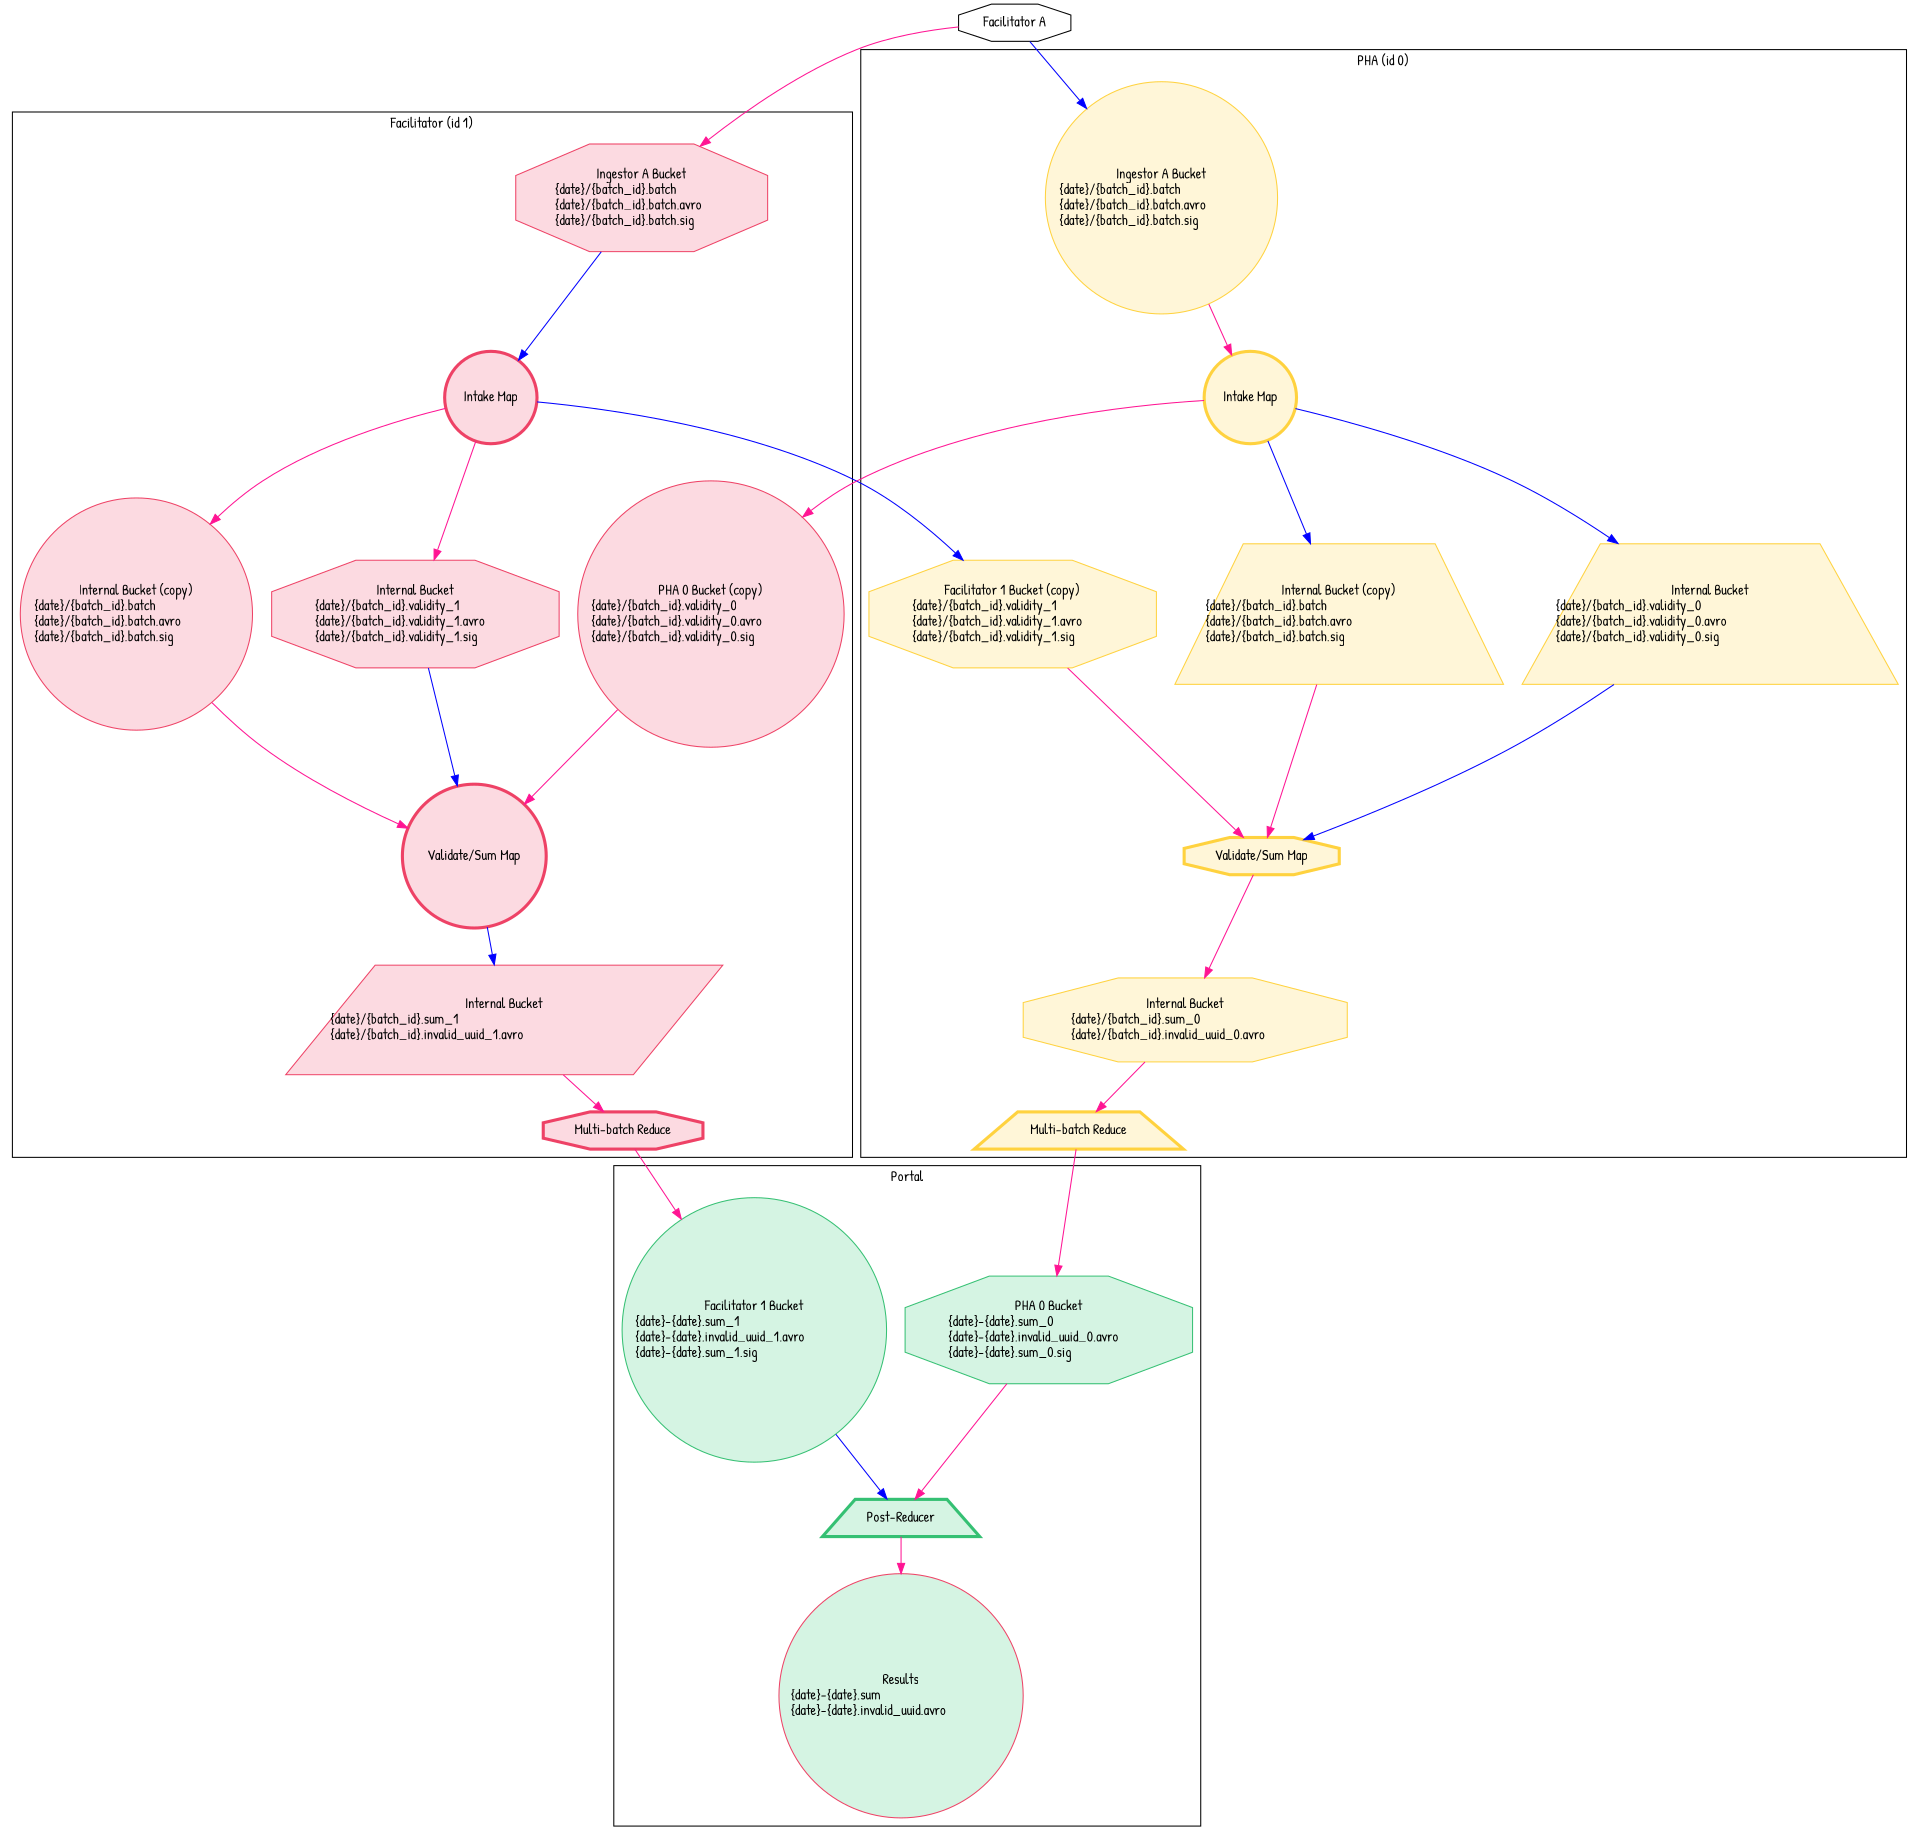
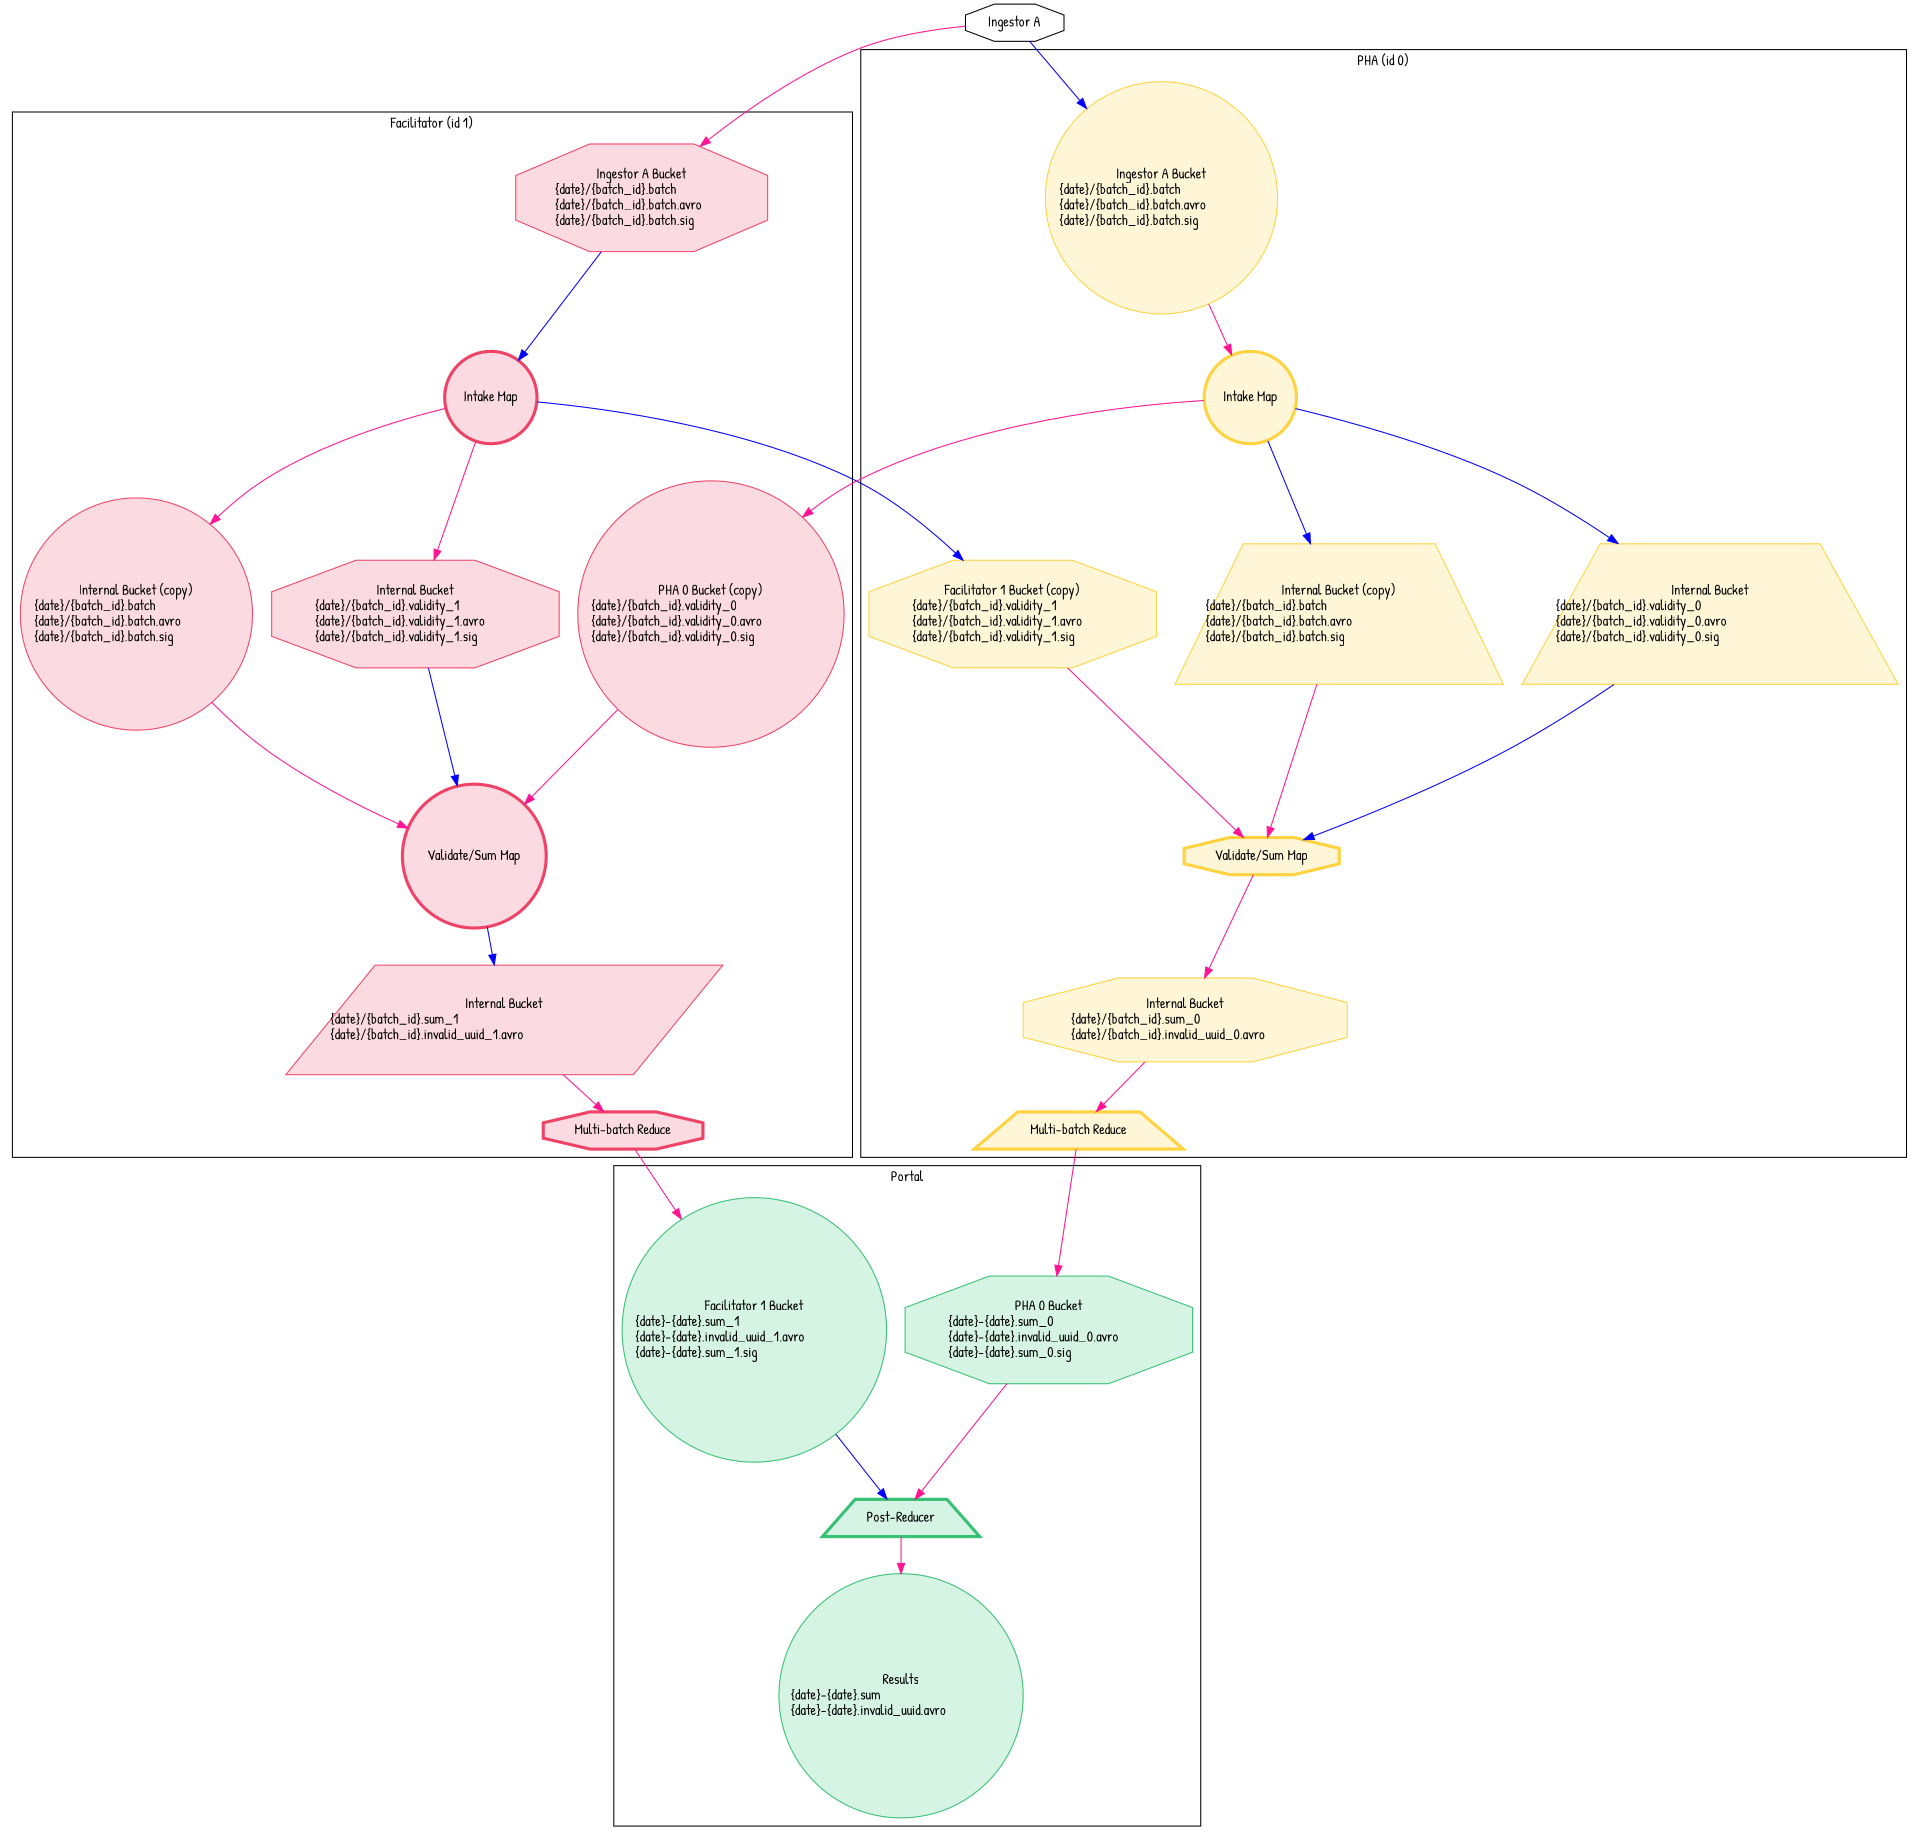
  digraph {
    fontname="Patrick Hand"
    newrank=true
    node [color="#EE4266" fillcolor="#FCDAE1" fontname="Patrick Hand" shape=circle style=filled]
    edge [color=deeppink fontname="Patrick Hand"]
    n1 [label="Intake Map" style="filled,setlinewidth(3)"]
    n2 [label="Validate/Sum Map" style="filled,setlinewidth(3)"]
    n3 [label="Multi-batch Reduce" shape=octagon style="filled,setlinewidth(3)"]
    n4 [label="Ingestor A Bucket\n{date}/{batch_id}.batch\l{date}/{batch_id}.batch.avro\l{date}/{batch_id}.batch.sig\l" shape=octagon]
    n5 [label="Internal Bucket (copy)\n{date}/{batch_id}.batch\l{date}/{batch_id}.batch.avro\l{date}/{batch_id}.batch.sig\l"]
    n6 [label="Internal Bucket\n{date}/{batch_id}.validity_1\l{date}/{batch_id}.validity_1.avro\l{date}/{batch_id}.validity_1.sig\l" shape=octagon]
    n7 [label="PHA 0 Bucket (copy)\n{date}/{batch_id}.validity_0\l{date}/{batch_id}.validity_0.avro\l{date}/{batch_id}.validity_0.sig\l"]
    n8 [label="Internal Bucket\n{date}/{batch_id}.sum_1\l{date}/{batch_id}.invalid_uuid_1.avro\l" shape=parallelogram]
    n9 [color="#FFD23F" fillcolor="#FFF6D8" label="Intake Map" style="filled,setlinewidth(3)"]
    n10 [color="#FFD23F" fillcolor="#FFF6D8" label="Validate/Sum Map" shape=octagon style="filled,setlinewidth(3)"]
    n11 [color="#FFD23F" fillcolor="#FFF6D8" label="Multi-batch Reduce" shape=trapezium style="filled,setlinewidth(3)"]
    n12 [color="#FFD23F" fillcolor="#FFF6D8" label="Ingestor A Bucket\n{date}/{batch_id}.batch\l{date}/{batch_id}.batch.avro\l{date}/{batch_id}.batch.sig\l"]
    n13 [color="#FFD23F" fillcolor="#FFF6D8" label="Internal Bucket (copy)\n{date}/{batch_id}.batch\l{date}/{batch_id}.batch.avro\l{date}/{batch_id}.batch.sig\l" shape=trapezium]
    n14 [color="#FFD23F" fillcolor="#FFF6D8" label="Internal Bucket\n{date}/{batch_id}.validity_0\l{date}/{batch_id}.validity_0.avro\l{date}/{batch_id}.validity_0.sig\l" shape=trapezium]
    n15 [color="#FFD23F" fillcolor="#FFF6D8" label="Facilitator 1 Bucket (copy)\n{date}/{batch_id}.validity_1\l{date}/{batch_id}.validity_1.avro\l{date}/{batch_id}.validity_1.sig\l" shape=octagon]
    n16 [color="#FFD23F" fillcolor="#FFF6D8" label="Internal Bucket\n{date}/{batch_id}.sum_0\l{date}/{batch_id}.invalid_uuid_0.avro\l" shape=octagon]
    n17 [color="#35C073" fillcolor="#D5F4E3" label="Post-Reducer" shape=trapezium style="filled,setlinewidth(3)"]
    n18 [color="#35C073" fillcolor="#D5F4E3" label="PHA 0 Bucket\n{date}-{date}.sum_0\l{date}-{date}.invalid_uuid_0.avro\l{date}-{date}.sum_0.sig\l" shape=octagon]
    n19 [color="#35C073" fillcolor="#D5F4E3" label="Facilitator 1 Bucket\n{date}-{date}.sum_1\l{date}-{date}.invalid_uuid_1.avro\l{date}-{date}.sum_1.sig\l"]
-   n20 [fillcolor="#D5F4E3" label="Results\n{date}-{date}.sum\l{date}-{date}.invalid_uuid.avro\l"]
-   n21 [label="Facilitator A" shape=octagon color="" fillcolor="" style=""]
+   n20 [color="#35C073" fillcolor="#D5F4E3" label="Results\n{date}-{date}.sum\l{date}-{date}.invalid_uuid.avro\l"]
+   n21 [label="Ingestor A" shape=octagon color="" fillcolor="" style=""]
    subgraph cluster_1 {
      label="Facilitator (id 1)"
      subgraph sub_2 {
        label="Facilitator (id 1)"
        n1
        n2
        n3
      }
      subgraph sub_3 {
        label="Facilitator (id 1)"
        n4
        n5
        n6
        n7
        n8
      }
    }
    subgraph cluster_4 {
      label="PHA (id 0)"
      subgraph sub_5 {
        label="PHA (id 0)"
        n9
        n10
        n11
      }
      subgraph sub_6 {
        label="PHA (id 0)"
        n12
        n13
        n14
        n15
        n16
      }
    }
    subgraph cluster_7 {
      label=Portal
      subgraph sub_8 {
        label=Portal
        n17
      }
      subgraph sub_9 {
        label=Portal
        n18
        n19
        n20
      }
    }
    n1 -> n5
    n1 -> n6
    n1 -> n15 [color=blue]
    n2 -> n8 [color=blue]
    n3 -> n19
    n4 -> n1 [color=blue]
    n5 -> n2
    n6 -> n2 [color=blue]
    n7 -> n2
    n8 -> n3
    n9 -> n7
    n9 -> n13 [color=blue]
    n9 -> n14 [color=blue]
    n10 -> n16
    n11 -> n18
    n12 -> n9
    n13 -> n10
    n14 -> n10 [color=blue]
    n15 -> n10
    n16 -> n11
    n17 -> n20
    n18 -> n17
    n19 -> n17 [color=blue]
    n21 -> n4
    n21 -> n12 [color=blue]
  }
